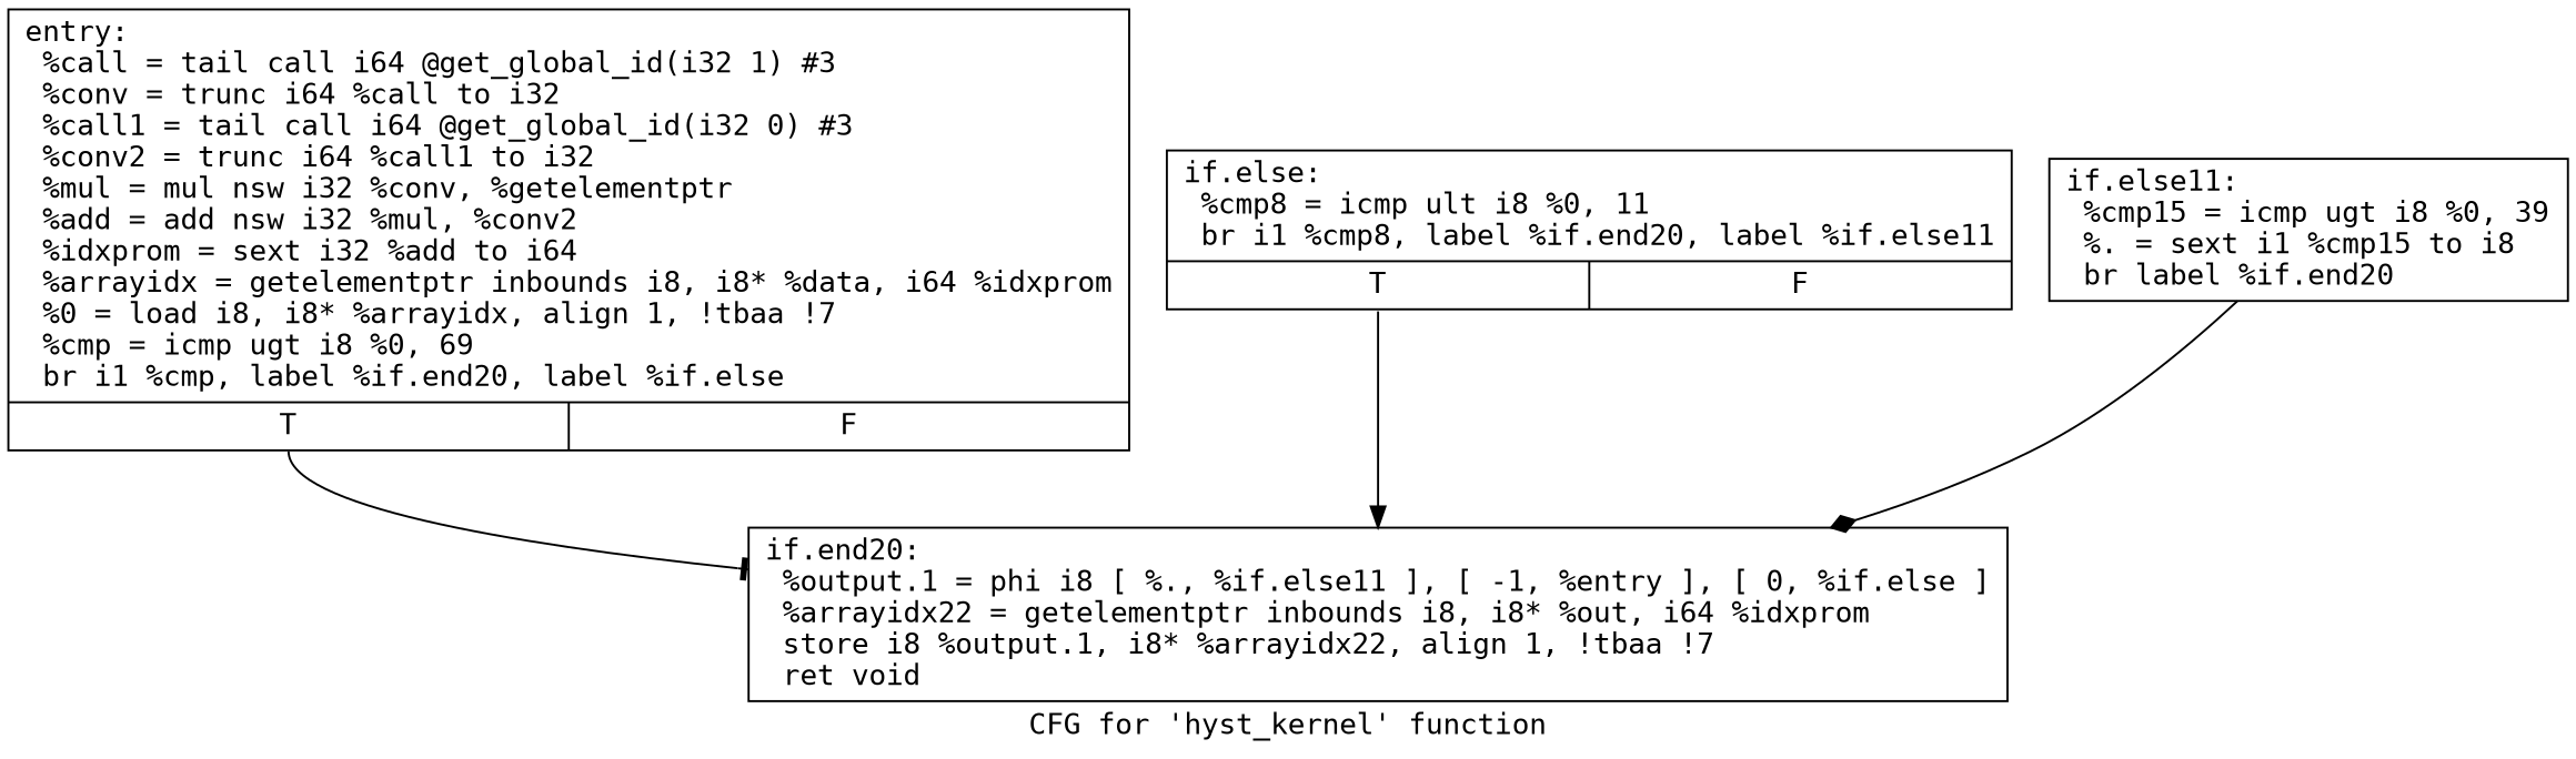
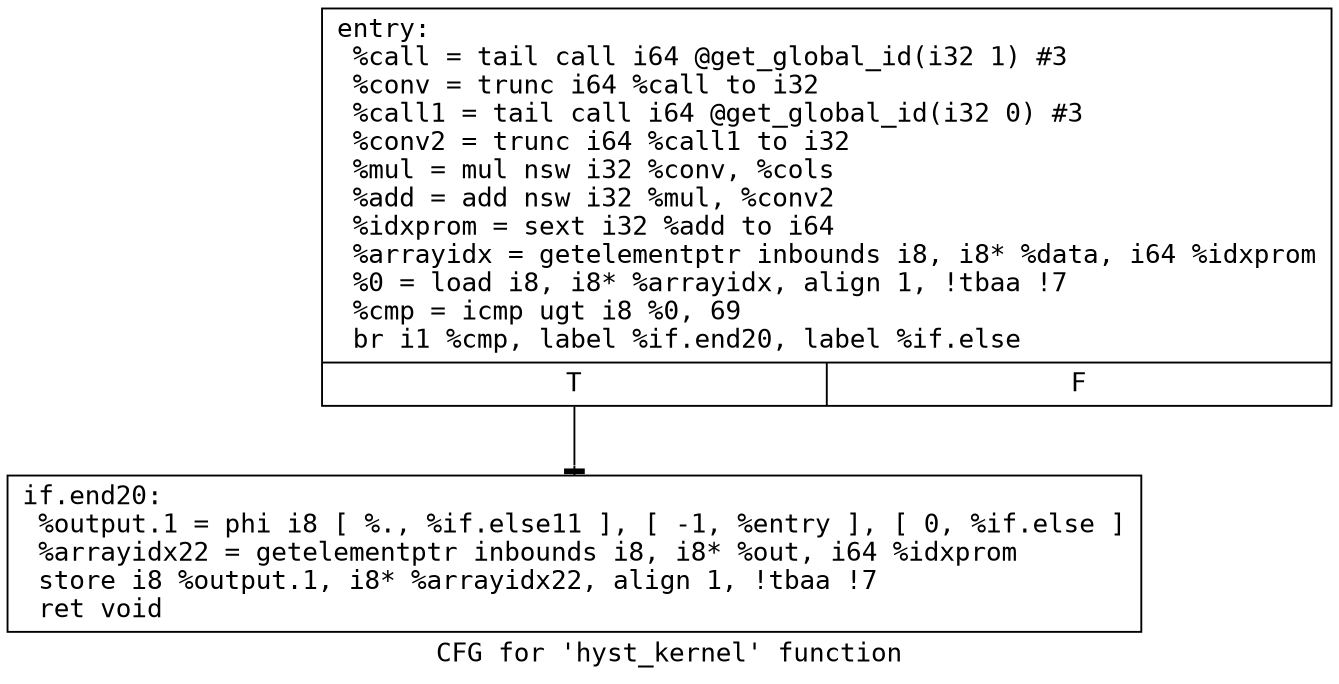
  digraph {
    fontname="DejaVu Sans Mono"
    label="CFG for 'hyst_kernel' function"
    node [fontname="DejaVu Sans Mono" shape=record]
    edge [fontname="DejaVu Sans Mono" tailport=s0]
-   n1 [label="{entry:\l  %call = tail call i64 @get_global_id(i32 1) #3\l  %conv = trunc i64 %call to i32\l  %call1 = tail call i64 @get_global_id(i32 0) #3\l  %conv2 = trunc i64 %call1 to i32\l  %mul = mul nsw i32 %conv, %getelementptr\l  %add = add nsw i32 %mul, %conv2\l  %idxprom = sext i32 %add to i64\l  %arrayidx = getelementptr inbounds i8, i8* %data, i64 %idxprom\l  %0 = load i8, i8* %arrayidx, align 1, !tbaa !7\l  %cmp = icmp ugt i8 %0, 69\l  br i1 %cmp, label %if.end20, label %if.else\l|{<s0>T|<s1>F}}"]
+   n1 [label="{entry:\l  %call = tail call i64 @get_global_id(i32 1) #3\l  %conv = trunc i64 %call to i32\l  %call1 = tail call i64 @get_global_id(i32 0) #3\l  %conv2 = trunc i64 %call1 to i32\l  %mul = mul nsw i32 %conv, %cols\l  %add = add nsw i32 %mul, %conv2\l  %idxprom = sext i32 %add to i64\l  %arrayidx = getelementptr inbounds i8, i8* %data, i64 %idxprom\l  %0 = load i8, i8* %arrayidx, align 1, !tbaa !7\l  %cmp = icmp ugt i8 %0, 69\l  br i1 %cmp, label %if.end20, label %if.else\l|{<s0>T|<s1>F}}"]
    n2 [label="{if.end20:                                         \l  %output.1 = phi i8 [ %., %if.else11 ], [ -1, %entry ], [ 0, %if.else ]\l  %arrayidx22 = getelementptr inbounds i8, i8* %out, i64 %idxprom\l  store i8 %output.1, i8* %arrayidx22, align 1, !tbaa !7\l  ret void\l}"]
-   n3 [label="{if.else:                                          \l  %cmp8 = icmp ult i8 %0, 11\l  br i1 %cmp8, label %if.end20, label %if.else11\l|{<s0>T|<s1>F}}"]
-   n4 [label="{if.else11:                                        \l  %cmp15 = icmp ugt i8 %0, 39\l  %. = sext i1 %cmp15 to i8\l  br label %if.end20\l}"]
    n1 -> n2 [arrowhead=tee]
-   n3 -> n2 [arrowhead=normal]
-   n4 -> n2 [arrowhead=diamond]
  }
